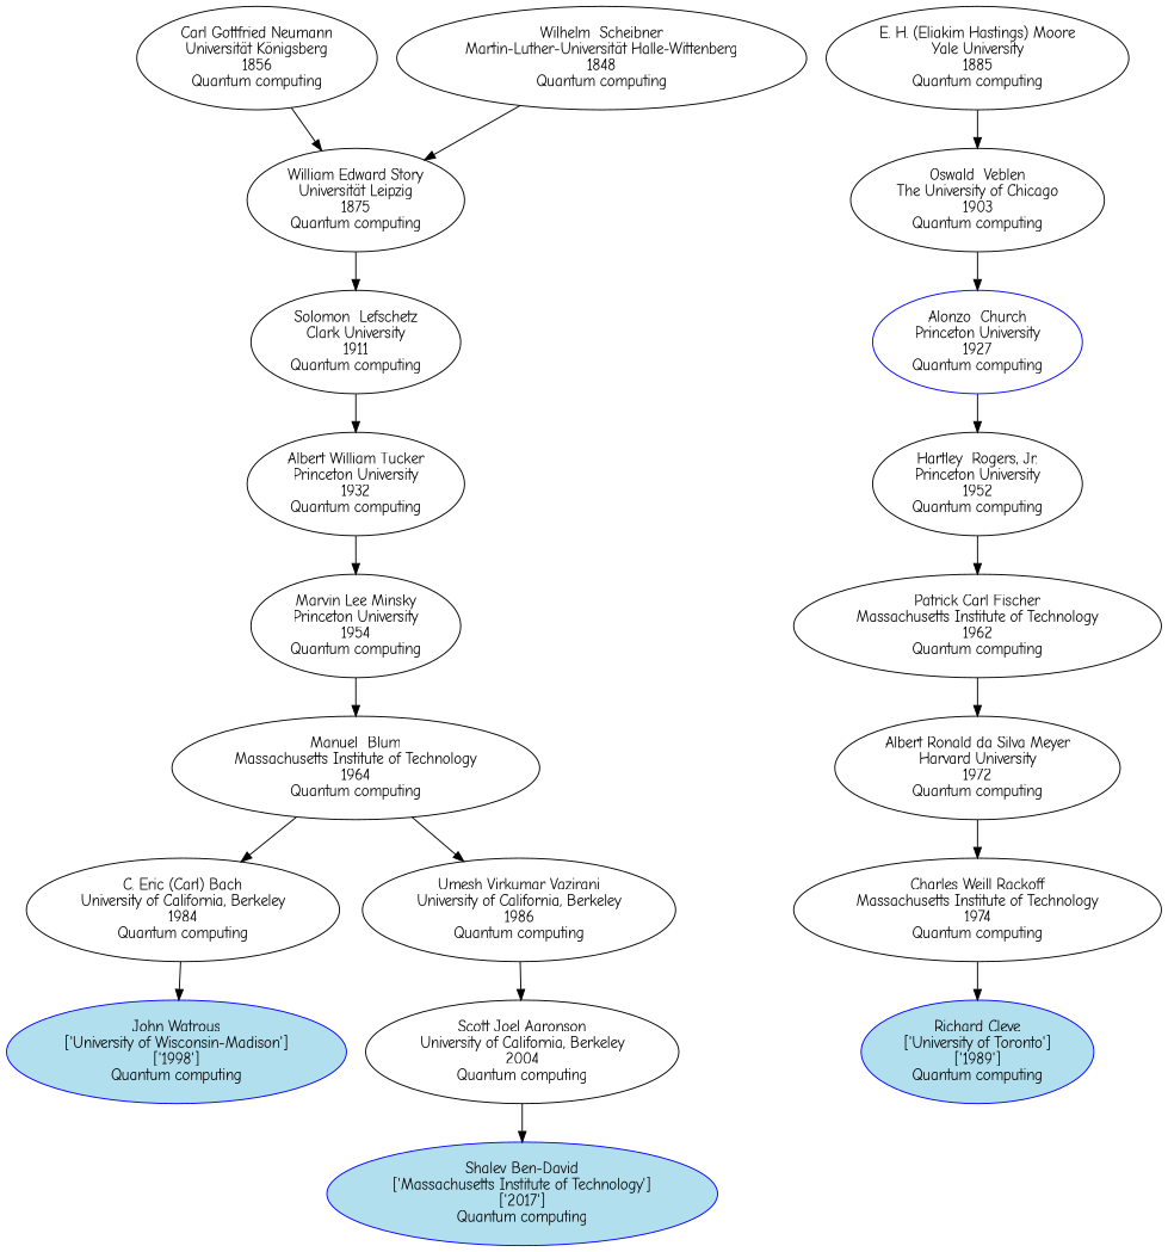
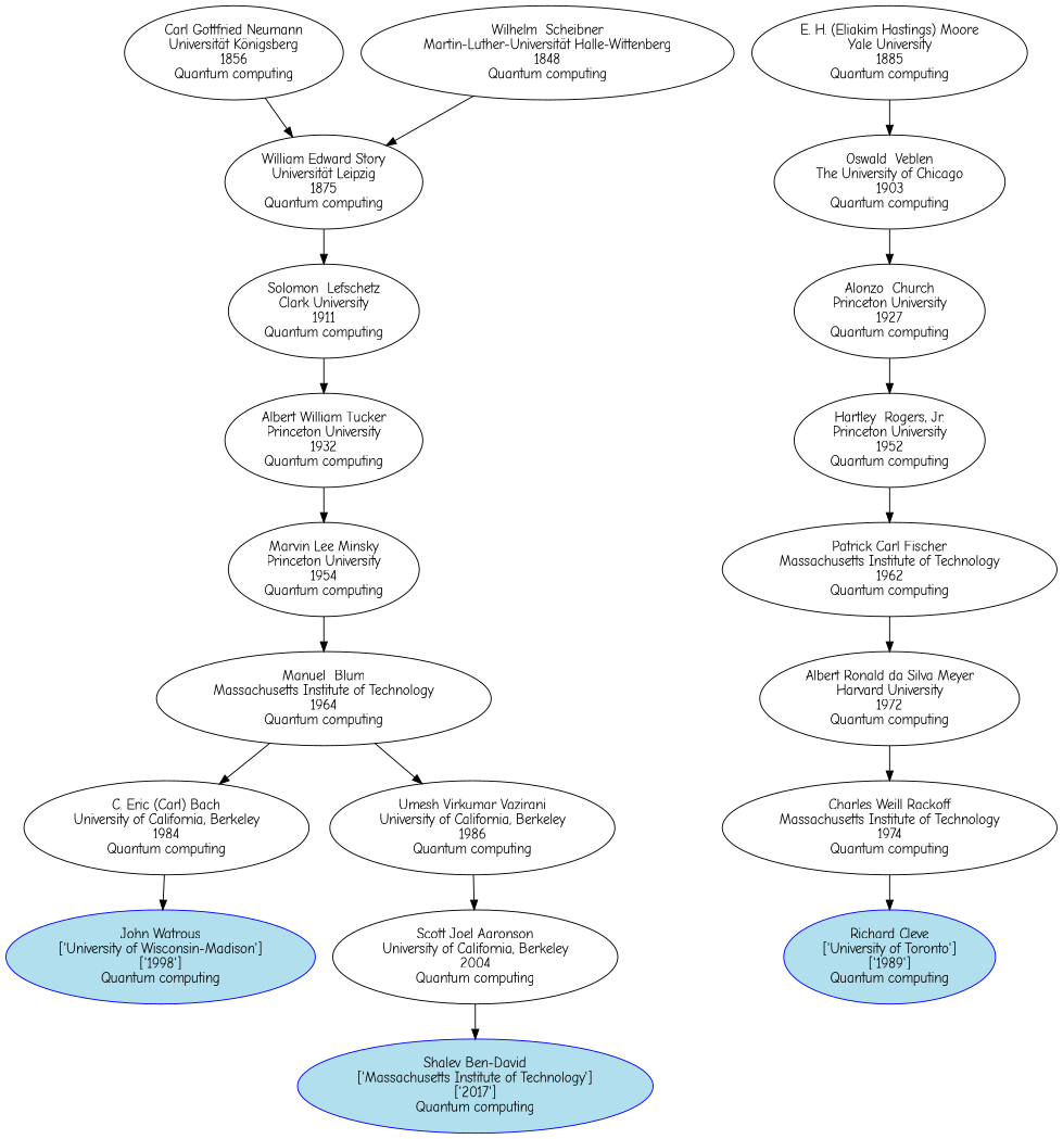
  digraph {
    fontname="Comic Neue"
    node [fontname="Comic Neue"]
    edge [fontname="Comic Neue"]
    n1 [color=blue fillcolor=lightblue2 label="Shalev Ben-David\n['Massachusetts Institute of Technology']\n['2017']\nQuantum computing" style=filled]
    n2 [color=blue fillcolor=lightblue2 label="Richard Cleve\n['University of Toronto']\n['1989']\nQuantum computing" style=filled]
    n3 [color=blue fillcolor=lightblue2 label="John Watrous\n['University of Wisconsin-Madison']\n['1998']\nQuantum computing" style=filled]
    n4 [label="Scott Joel Aaronson\nUniversity of California, Berkeley\n2004\nQuantum computing"]
    n5 [label="Charles Weill Rackoff\nMassachusetts Institute of Technology\n1974\nQuantum computing"]
    n6 [label="C. Eric (Carl) Bach\nUniversity of California, Berkeley\n1984\nQuantum computing"]
    n7 [label="Umesh Virkumar Vazirani\nUniversity of California, Berkeley\n1986\nQuantum computing"]
    n8 [label="Albert Ronald da Silva Meyer\nHarvard University\n1972\nQuantum computing"]
    n9 [label="Manuel  Blum\nMassachusetts Institute of Technology\n1964\nQuantum computing"]
    n10 [label="Patrick Carl Fischer\nMassachusetts Institute of Technology\n1962\nQuantum computing"]
    n11 [label="Marvin Lee Minsky\nPrinceton University\n1954\nQuantum computing"]
    n12 [label="Hartley  Rogers, Jr.\nPrinceton University\n1952\nQuantum computing"]
    n13 [label="Albert William Tucker\nPrinceton University\n1932\nQuantum computing"]
-   n14 [label="Alonzo  Church\nPrinceton University\n1927\nQuantum computing" color=blue]
+   n14 [label="Alonzo  Church\nPrinceton University\n1927\nQuantum computing"]
    n15 [label="Solomon  Lefschetz\nClark University\n1911\nQuantum computing"]
    n16 [label="Oswald  Veblen\nThe University of Chicago\n1903\nQuantum computing"]
    n17 [label="William Edward Story\nUniversität Leipzig\n1875\nQuantum computing"]
    n18 [label="E. H. (Eliakim Hastings) Moore\nYale University\n1885\nQuantum computing"]
    n19 [label="Carl Gottfried Neumann\nUniversität Königsberg\n1856\nQuantum computing"]
    n20 [label="Wilhelm  Scheibner\nMartin-Luther-Universität Halle-Wittenberg\n1848\nQuantum computing"]
    n4 -> n1
    n5 -> n2
    n6 -> n3
    n7 -> n4
    n8 -> n5
    n9 -> n6
    n9 -> n7
    n10 -> n8
    n11 -> n9
    n12 -> n10
    n13 -> n11
    n14 -> n12
    n15 -> n13
    n16 -> n14
    n17 -> n15
    n18 -> n16
    n19 -> n17
    n20 -> n17
  }
